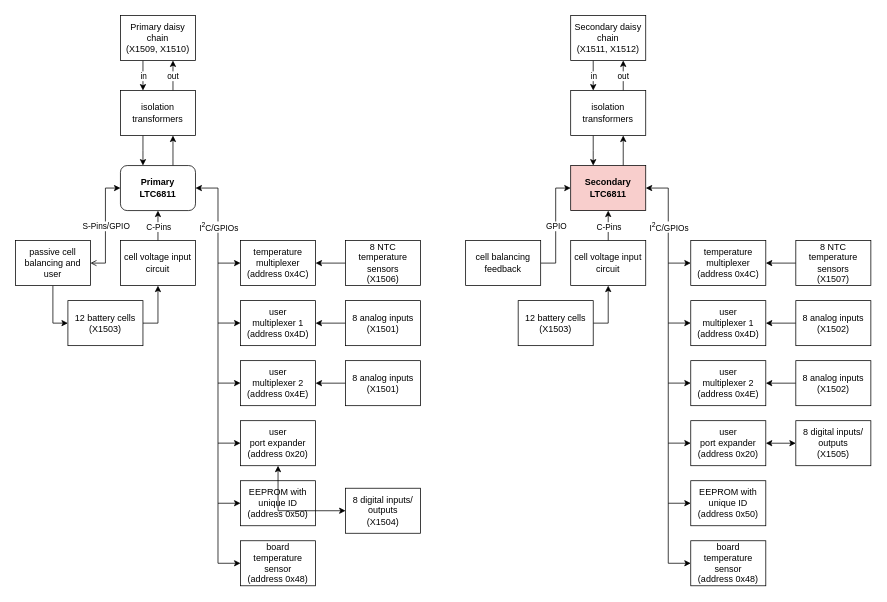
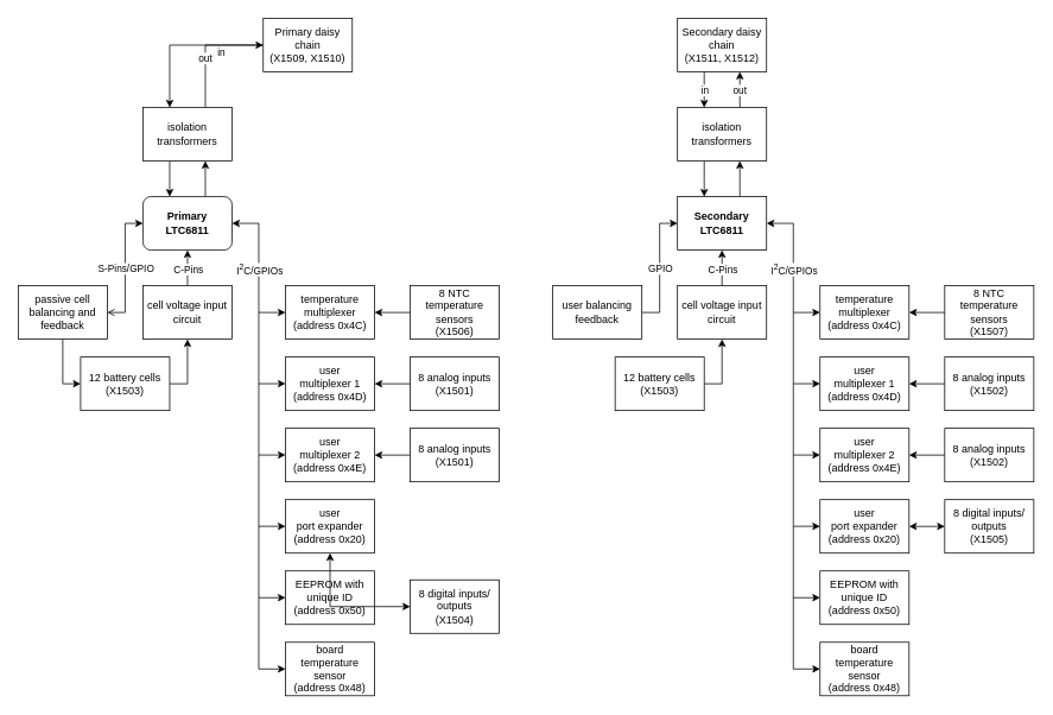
  <mxCell id="0" />
  <mxCell id="1" parent="0" />
  <mxCell id="2" value="" style="edgeStyle=orthogonalEdgeStyle;rounded=0;orthogonalLoop=1;jettySize=auto;html=1;" parent="1" source="4" target="8" edge="1"><mxGeometry relative="1" as="geometry"><Array as="points"><mxPoint x="190" y="100" /><mxPoint x="190" y="100" /></Array></mxGeometry></mxCell>
  <mxCell id="3" value="in" style="edgeLabel;html=1;align=center;verticalAlign=middle;resizable=0;points=[];" parent="2" vertex="1" connectable="0"><mxGeometry x="-0.44" y="-1" relative="1" as="geometry"><mxPoint x="1" y="9" as="offset" /></mxGeometry></mxCell>
- <mxCell id="4" value="Primary daisy chain&lt;br&gt;(X1509, X1510)" style="rounded=0;whiteSpace=wrap;html=1;" parent="1" vertex="1"><mxGeometry x="160" y="20" width="100" height="60" as="geometry" /></mxCell>
+ <mxCell id="4" value="Primary daisy chain&lt;br&gt;(X1509, X1510)" style="rounded=0;whiteSpace=wrap;html=1;" parent="1" vertex="1"><mxGeometry x="295" y="20" width="100" height="60" as="geometry" /></mxCell>
  <mxCell id="5" value="" style="edgeStyle=orthogonalEdgeStyle;rounded=0;orthogonalLoop=1;jettySize=auto;html=1;" parent="1" source="8" target="4" edge="1"><mxGeometry relative="1" as="geometry"><Array as="points"><mxPoint x="230" y="110" /><mxPoint x="230" y="110" /></Array></mxGeometry></mxCell>
  <mxCell id="6" value="out" style="edgeLabel;html=1;align=center;verticalAlign=middle;resizable=0;points=[];" parent="5" vertex="1" connectable="0"><mxGeometry x="-0.25" y="1" relative="1" as="geometry"><mxPoint y="-5" as="offset" /></mxGeometry></mxCell>
  <mxCell id="7" value="" style="edgeStyle=orthogonalEdgeStyle;rounded=0;orthogonalLoop=1;jettySize=auto;html=1;" parent="1" source="8" target="14" edge="1"><mxGeometry relative="1" as="geometry"><Array as="points"><mxPoint x="190" y="200" /><mxPoint x="190" y="200" /></Array></mxGeometry></mxCell>
  <mxCell id="8" value="isolation&lt;br&gt;transformers" style="rounded=0;whiteSpace=wrap;html=1;" parent="1" vertex="1"><mxGeometry x="160" y="120" width="100" height="60" as="geometry" /></mxCell>
  <mxCell id="9" value="" style="edgeStyle=orthogonalEdgeStyle;rounded=0;orthogonalLoop=1;jettySize=auto;html=1;" parent="1" source="14" target="8" edge="1"><mxGeometry relative="1" as="geometry"><Array as="points"><mxPoint x="230" y="210" /><mxPoint x="230" y="210" /></Array></mxGeometry></mxCell>
  <mxCell id="10" style="edgeStyle=orthogonalEdgeStyle;rounded=0;orthogonalLoop=1;jettySize=auto;html=1;entryX=1;entryY=0.5;entryDx=0;entryDy=0;startArrow=classic;startFill=1;endArrow=open;" parent="1" source="14" target="16" edge="1"><mxGeometry relative="1" as="geometry" /></mxCell>
  <mxCell id="11" value="S-Pins/GPIO" style="edgeLabel;html=1;align=center;verticalAlign=middle;resizable=0;points=[];" parent="10" vertex="1" connectable="0"><mxGeometry x="-0.215" y="-1" relative="1" as="geometry"><mxPoint x="1" y="15" as="offset" /></mxGeometry></mxCell>
  <mxCell id="12" style="edgeStyle=orthogonalEdgeStyle;rounded=0;orthogonalLoop=1;jettySize=auto;html=1;entryX=0;entryY=0.5;entryDx=0;entryDy=0;startArrow=classic;startFill=1;" parent="1" source="14" target="27" edge="1"><mxGeometry relative="1" as="geometry" /></mxCell>
  <mxCell id="13" value="I&lt;sup&gt;2&lt;/sup&gt;C/GPIOs" style="edgeLabel;html=1;align=center;verticalAlign=middle;resizable=0;points=[];" parent="12" vertex="1" connectable="0"><mxGeometry x="-0.78" y="-3" relative="1" as="geometry"><mxPoint x="3" y="19" as="offset" /></mxGeometry></mxCell>
  <mxCell id="14" value="Primary&lt;br&gt;LTC6811" style="whiteSpace=wrap;html=1;fontStyle=1;rounded=1;" parent="1" vertex="1"><mxGeometry x="160" y="220" width="100" height="60" as="geometry" /></mxCell>
  <mxCell id="15" value="" style="edgeStyle=orthogonalEdgeStyle;rounded=0;orthogonalLoop=1;jettySize=auto;html=1;entryX=0;entryY=0.5;entryDx=0;entryDy=0;" parent="1" source="16" target="21" edge="1"><mxGeometry relative="1" as="geometry" /></mxCell>
- <mxCell id="16" value="passive cell balancing and user" style="rounded=0;whiteSpace=wrap;html=1;" parent="1" vertex="1"><mxGeometry x="20" y="320" width="100" height="60" as="geometry" /></mxCell>
+ <mxCell id="16" value="passive cell balancing and feedback" style="rounded=0;whiteSpace=wrap;html=1;" parent="1" vertex="1"><mxGeometry x="20" y="320" width="100" height="60" as="geometry" /></mxCell>
  <mxCell id="17" value="" style="edgeStyle=orthogonalEdgeStyle;rounded=0;orthogonalLoop=1;jettySize=auto;html=1;" parent="1" source="19" target="14" edge="1"><mxGeometry relative="1" as="geometry" /></mxCell>
  <mxCell id="18" value="C-Pins" style="edgeLabel;html=1;align=center;verticalAlign=middle;resizable=0;points=[];" parent="17" vertex="1" connectable="0"><mxGeometry x="-0.078" y="-2" relative="1" as="geometry"><mxPoint x="-2" y="-1" as="offset" /></mxGeometry></mxCell>
  <mxCell id="19" value="cell voltage input circuit" style="rounded=0;whiteSpace=wrap;html=1;" parent="1" vertex="1"><mxGeometry x="160" y="320" width="100" height="60" as="geometry" /></mxCell>
  <mxCell id="20" style="edgeStyle=orthogonalEdgeStyle;rounded=0;orthogonalLoop=1;jettySize=auto;html=1;entryX=0.5;entryY=1;entryDx=0;entryDy=0;exitX=1;exitY=0.5;exitDx=0;exitDy=0;" parent="1" source="21" target="19" edge="1"><mxGeometry relative="1" as="geometry"><Array as="points"><mxPoint x="210" y="430" /></Array></mxGeometry></mxCell>
  <mxCell id="21" value="12 battery cells&lt;br&gt;(X1503)" style="rounded=0;whiteSpace=wrap;html=1;" parent="1" vertex="1"><mxGeometry x="90" y="400" width="100" height="60" as="geometry" /></mxCell>
  <mxCell id="22" value="temperature&lt;br&gt;multiplexer&lt;br&gt;(address 0x4C)" style="rounded=0;whiteSpace=wrap;html=1;" parent="1" vertex="1"><mxGeometry x="320" y="320" width="100" height="60" as="geometry" /></mxCell>
  <mxCell id="23" value="user&lt;br&gt;multiplexer 1&lt;br&gt;(address 0x4D)" style="rounded=0;whiteSpace=wrap;html=1;" parent="1" vertex="1"><mxGeometry x="320" y="400" width="100" height="60" as="geometry" /></mxCell>
  <mxCell id="24" value="user&lt;br&gt;multiplexer 2&lt;br&gt;(address 0x4E)" style="rounded=0;whiteSpace=wrap;html=1;" parent="1" vertex="1"><mxGeometry x="320" y="480" width="100" height="60" as="geometry" /></mxCell>
  <mxCell id="25" value="user&lt;br&gt;port expander&lt;br&gt;(address 0x20)" style="rounded=0;whiteSpace=wrap;html=1;" parent="1" vertex="1"><mxGeometry x="320" y="560" width="100" height="60" as="geometry" /></mxCell>
  <mxCell id="26" value="EEPROM with&lt;br&gt;unique ID&lt;br&gt;(address 0x50)" style="rounded=0;whiteSpace=wrap;html=1;" parent="1" vertex="1"><mxGeometry x="320" y="640" width="100" height="60" as="geometry" /></mxCell>
  <mxCell id="27" value="board temperature sensor&lt;br&gt;(address 0x48)" style="rounded=0;whiteSpace=wrap;html=1;" parent="1" vertex="1"><mxGeometry x="320" y="720" width="100" height="60" as="geometry" /></mxCell>
  <mxCell id="28" value="" style="edgeStyle=orthogonalEdgeStyle;rounded=0;orthogonalLoop=1;jettySize=auto;html=1;" parent="1" source="29" target="22" edge="1"><mxGeometry relative="1" as="geometry" /></mxCell>
  <mxCell id="29" value="8 NTC temperature sensors&lt;br&gt;(X1506)" style="rounded=0;whiteSpace=wrap;html=1;" parent="1" vertex="1"><mxGeometry x="460" y="320" width="100" height="60" as="geometry" /></mxCell>
  <mxCell id="30" value="" style="edgeStyle=orthogonalEdgeStyle;rounded=0;orthogonalLoop=1;jettySize=auto;html=1;" parent="1" source="31" target="23" edge="1"><mxGeometry relative="1" as="geometry" /></mxCell>
  <mxCell id="31" value="8 analog inputs&lt;br&gt;(X1501)" style="rounded=0;whiteSpace=wrap;html=1;" parent="1" vertex="1"><mxGeometry x="460" y="400" width="100" height="60" as="geometry" /></mxCell>
  <mxCell id="32" value="" style="edgeStyle=orthogonalEdgeStyle;rounded=0;orthogonalLoop=1;jettySize=auto;html=1;" parent="1" source="33" target="24" edge="1"><mxGeometry relative="1" as="geometry" /></mxCell>
  <mxCell id="33" value="8 analog inputs&lt;br&gt;(X1501)" style="rounded=0;whiteSpace=wrap;html=1;" parent="1" vertex="1"><mxGeometry x="460" y="480" width="100" height="60" as="geometry" /></mxCell>
  <mxCell id="34" value="" style="edgeStyle=orthogonalEdgeStyle;rounded=0;orthogonalLoop=1;jettySize=auto;html=1;startArrow=classic;startFill=1;" parent="1" source="35" target="25" edge="1"><mxGeometry relative="1" as="geometry" /></mxCell>
  <mxCell id="35" value="8 digital inputs/ outputs&lt;br&gt;(X1504)" style="rounded=0;whiteSpace=wrap;html=1;" parent="1" vertex="1"><mxGeometry x="460" y="650" width="100" height="60" as="geometry" /></mxCell>
  <mxCell id="36" value="" style="endArrow=classic;html=1;rounded=0;entryX=0;entryY=0.5;entryDx=0;entryDy=0;" parent="1" target="26" edge="1"><mxGeometry width="50" height="50" relative="1" as="geometry"><mxPoint x="290" y="670" as="sourcePoint" /><mxPoint x="290" y="560" as="targetPoint" /></mxGeometry></mxCell>
  <mxCell id="37" value="" style="endArrow=classic;html=1;rounded=0;entryX=0;entryY=0.5;entryDx=0;entryDy=0;" parent="1" edge="1"><mxGeometry width="50" height="50" relative="1" as="geometry"><mxPoint x="290" y="589.9" as="sourcePoint" /><mxPoint x="320" y="589.9" as="targetPoint" /></mxGeometry></mxCell>
  <mxCell id="38" value="" style="endArrow=classic;html=1;rounded=0;entryX=0;entryY=0.5;entryDx=0;entryDy=0;" parent="1" edge="1"><mxGeometry width="50" height="50" relative="1" as="geometry"><mxPoint x="290" y="509.9" as="sourcePoint" /><mxPoint x="320" y="509.9" as="targetPoint" /></mxGeometry></mxCell>
  <mxCell id="39" value="" style="endArrow=classic;html=1;rounded=0;entryX=0;entryY=0.5;entryDx=0;entryDy=0;" parent="1" edge="1"><mxGeometry width="50" height="50" relative="1" as="geometry"><mxPoint x="290" y="429.9" as="sourcePoint" /><mxPoint x="320" y="429.9" as="targetPoint" /></mxGeometry></mxCell>
  <mxCell id="40" value="" style="endArrow=classic;html=1;rounded=0;entryX=0;entryY=0.5;entryDx=0;entryDy=0;" parent="1" edge="1"><mxGeometry width="50" height="50" relative="1" as="geometry"><mxPoint x="290" y="350" as="sourcePoint" /><mxPoint x="320" y="350" as="targetPoint" /></mxGeometry></mxCell>
  <mxCell id="41" value="" style="edgeStyle=orthogonalEdgeStyle;rounded=0;orthogonalLoop=1;jettySize=auto;html=1;" parent="1" source="43" target="47" edge="1"><mxGeometry relative="1" as="geometry"><Array as="points"><mxPoint x="790" y="100" /><mxPoint x="790" y="100" /></Array></mxGeometry></mxCell>
  <mxCell id="42" value="in" style="edgeLabel;html=1;align=center;verticalAlign=middle;resizable=0;points=[];" parent="41" vertex="1" connectable="0"><mxGeometry x="-0.44" y="-1" relative="1" as="geometry"><mxPoint x="1" y="9" as="offset" /></mxGeometry></mxCell>
  <mxCell id="43" value="Secondary daisy chain&lt;br&gt;(X1511, X1512)" style="rounded=0;whiteSpace=wrap;html=1;" parent="1" vertex="1"><mxGeometry x="760" y="20" width="100" height="60" as="geometry" /></mxCell>
  <mxCell id="44" value="" style="edgeStyle=orthogonalEdgeStyle;rounded=0;orthogonalLoop=1;jettySize=auto;html=1;" parent="1" source="47" target="43" edge="1"><mxGeometry relative="1" as="geometry"><Array as="points"><mxPoint x="830" y="110" /><mxPoint x="830" y="110" /></Array></mxGeometry></mxCell>
  <mxCell id="45" value="out" style="edgeLabel;html=1;align=center;verticalAlign=middle;resizable=0;points=[];" parent="44" vertex="1" connectable="0"><mxGeometry x="-0.25" y="1" relative="1" as="geometry"><mxPoint y="-5" as="offset" /></mxGeometry></mxCell>
  <mxCell id="46" value="" style="edgeStyle=orthogonalEdgeStyle;rounded=0;orthogonalLoop=1;jettySize=auto;html=1;" parent="1" source="47" target="53" edge="1"><mxGeometry relative="1" as="geometry"><Array as="points"><mxPoint x="790" y="200" /><mxPoint x="790" y="200" /></Array></mxGeometry></mxCell>
  <mxCell id="47" value="isolation&lt;br&gt;transformers" style="rounded=0;whiteSpace=wrap;html=1;" parent="1" vertex="1"><mxGeometry x="760" y="120" width="100" height="60" as="geometry" /></mxCell>
  <mxCell id="48" value="" style="edgeStyle=orthogonalEdgeStyle;rounded=0;orthogonalLoop=1;jettySize=auto;html=1;" parent="1" source="53" target="47" edge="1"><mxGeometry relative="1" as="geometry"><Array as="points"><mxPoint x="830" y="210" /><mxPoint x="830" y="210" /></Array></mxGeometry></mxCell>
  <mxCell id="49" style="edgeStyle=orthogonalEdgeStyle;rounded=0;orthogonalLoop=1;jettySize=auto;html=1;entryX=1;entryY=0.5;entryDx=0;entryDy=0;startArrow=classic;startFill=1;endArrow=none;endFill=0;" parent="1" source="53" target="54" edge="1"><mxGeometry relative="1" as="geometry" /></mxCell>
  <mxCell id="50" value="GPIO" style="edgeLabel;html=1;align=center;verticalAlign=middle;resizable=0;points=[];" parent="49" vertex="1" connectable="0"><mxGeometry x="-0.215" y="-1" relative="1" as="geometry"><mxPoint x="1" y="15" as="offset" /></mxGeometry></mxCell>
  <mxCell id="51" style="edgeStyle=orthogonalEdgeStyle;rounded=0;orthogonalLoop=1;jettySize=auto;html=1;entryX=0;entryY=0.5;entryDx=0;entryDy=0;startArrow=classic;startFill=1;" parent="1" source="53" target="65" edge="1"><mxGeometry relative="1" as="geometry" /></mxCell>
  <mxCell id="52" value="I&lt;sup&gt;2&lt;/sup&gt;C/GPIOs" style="edgeLabel;html=1;align=center;verticalAlign=middle;resizable=0;points=[];" parent="51" vertex="1" connectable="0"><mxGeometry x="-0.78" y="-3" relative="1" as="geometry"><mxPoint x="3" y="19" as="offset" /></mxGeometry></mxCell>
- <mxCell id="53" value="Secondary&lt;br&gt;LTC6811" style="rounded=0;whiteSpace=wrap;html=1;fontStyle=1;fillColor=#f8cecc;" parent="1" vertex="1"><mxGeometry x="760" y="220" width="100" height="60" as="geometry" /></mxCell>
- <mxCell id="54" value="cell balancing feedback" style="rounded=0;whiteSpace=wrap;html=1;" parent="1" vertex="1"><mxGeometry x="620" y="320" width="100" height="60" as="geometry" /></mxCell>
+ <mxCell id="53" value="Secondary&lt;br&gt;LTC6811" style="rounded=0;whiteSpace=wrap;html=1;fontStyle=1" parent="1" vertex="1"><mxGeometry x="760" y="220" width="100" height="60" as="geometry" /></mxCell>
+ <mxCell id="54" value="user balancing feedback" style="rounded=0;whiteSpace=wrap;html=1;" parent="1" vertex="1"><mxGeometry x="620" y="320" width="100" height="60" as="geometry" /></mxCell>
  <mxCell id="55" value="" style="edgeStyle=orthogonalEdgeStyle;rounded=0;orthogonalLoop=1;jettySize=auto;html=1;" parent="1" source="57" target="53" edge="1"><mxGeometry relative="1" as="geometry" /></mxCell>
  <mxCell id="56" value="C-Pins" style="edgeLabel;html=1;align=center;verticalAlign=middle;resizable=0;points=[];" parent="55" vertex="1" connectable="0"><mxGeometry x="-0.078" y="-2" relative="1" as="geometry"><mxPoint x="-2" y="-1" as="offset" /></mxGeometry></mxCell>
  <mxCell id="57" value="cell voltage input circuit" style="rounded=0;whiteSpace=wrap;html=1;" parent="1" vertex="1"><mxGeometry x="760" y="320" width="100" height="60" as="geometry" /></mxCell>
  <mxCell id="58" style="edgeStyle=orthogonalEdgeStyle;rounded=0;orthogonalLoop=1;jettySize=auto;html=1;entryX=0.5;entryY=1;entryDx=0;entryDy=0;exitX=1;exitY=0.5;exitDx=0;exitDy=0;" parent="1" source="59" target="57" edge="1"><mxGeometry relative="1" as="geometry"><Array as="points"><mxPoint x="810" y="430" /></Array></mxGeometry></mxCell>
  <mxCell id="59" value="12 battery cells&lt;br&gt;(X1503)" style="rounded=0;whiteSpace=wrap;html=1;" parent="1" vertex="1"><mxGeometry x="690" y="400" width="100" height="60" as="geometry" /></mxCell>
  <mxCell id="60" value="temperature&lt;br&gt;multiplexer&lt;br&gt;(address 0x4C)" style="rounded=0;whiteSpace=wrap;html=1;" parent="1" vertex="1"><mxGeometry x="920" y="320" width="100" height="60" as="geometry" /></mxCell>
  <mxCell id="61" value="user&lt;br&gt;multiplexer 1&lt;br&gt;(address 0x4D)" style="rounded=0;whiteSpace=wrap;html=1;" parent="1" vertex="1"><mxGeometry x="920" y="400" width="100" height="60" as="geometry" /></mxCell>
  <mxCell id="62" value="user&lt;br&gt;multiplexer 2&lt;br&gt;(address 0x4E)" style="rounded=0;whiteSpace=wrap;html=1;" parent="1" vertex="1"><mxGeometry x="920" y="480" width="100" height="60" as="geometry" /></mxCell>
  <mxCell id="63" value="user&lt;br&gt;port expander&lt;br&gt;(address 0x20)" style="rounded=0;whiteSpace=wrap;html=1;" parent="1" vertex="1"><mxGeometry x="920" y="560" width="100" height="60" as="geometry" /></mxCell>
  <mxCell id="64" value="EEPROM with&lt;br&gt;unique ID&lt;br&gt;(address 0x50)" style="rounded=0;whiteSpace=wrap;html=1;" parent="1" vertex="1"><mxGeometry x="920" y="640" width="100" height="60" as="geometry" /></mxCell>
  <mxCell id="65" value="board temperature sensor&lt;br&gt;(address 0x48)" style="rounded=0;whiteSpace=wrap;html=1;" parent="1" vertex="1"><mxGeometry x="920" y="720" width="100" height="60" as="geometry" /></mxCell>
  <mxCell id="66" value="" style="edgeStyle=orthogonalEdgeStyle;rounded=0;orthogonalLoop=1;jettySize=auto;html=1;" parent="1" source="67" target="60" edge="1"><mxGeometry relative="1" as="geometry" /></mxCell>
  <mxCell id="67" value="8 NTC temperature sensors&lt;br&gt;(X1507)" style="rounded=0;whiteSpace=wrap;html=1;" parent="1" vertex="1"><mxGeometry x="1060" y="320" width="100" height="60" as="geometry" /></mxCell>
  <mxCell id="68" value="" style="edgeStyle=orthogonalEdgeStyle;rounded=0;orthogonalLoop=1;jettySize=auto;html=1;" parent="1" source="69" target="61" edge="1"><mxGeometry relative="1" as="geometry" /></mxCell>
  <mxCell id="69" value="8 analog inputs&lt;br&gt;(X1502)" style="rounded=0;whiteSpace=wrap;html=1;" parent="1" vertex="1"><mxGeometry x="1060" y="400" width="100" height="60" as="geometry" /></mxCell>
  <mxCell id="70" value="" style="edgeStyle=orthogonalEdgeStyle;rounded=0;orthogonalLoop=1;jettySize=auto;html=1;" parent="1" source="71" target="62" edge="1"><mxGeometry relative="1" as="geometry" /></mxCell>
  <mxCell id="71" value="8 analog inputs&lt;br&gt;(X1502)" style="rounded=0;whiteSpace=wrap;html=1;" parent="1" vertex="1"><mxGeometry x="1060" y="480" width="100" height="60" as="geometry" /></mxCell>
  <mxCell id="72" value="" style="edgeStyle=orthogonalEdgeStyle;rounded=0;orthogonalLoop=1;jettySize=auto;html=1;startArrow=classic;startFill=1;" parent="1" source="73" target="63" edge="1"><mxGeometry relative="1" as="geometry" /></mxCell>
  <mxCell id="73" value="8 digital inputs/ outputs&lt;br&gt;(X1505)" style="rounded=0;whiteSpace=wrap;html=1;" parent="1" vertex="1"><mxGeometry x="1060" y="560" width="100" height="60" as="geometry" /></mxCell>
  <mxCell id="74" value="" style="endArrow=classic;html=1;rounded=0;entryX=0;entryY=0.5;entryDx=0;entryDy=0;" parent="1" target="64" edge="1"><mxGeometry width="50" height="50" relative="1" as="geometry"><mxPoint x="890" y="670" as="sourcePoint" /><mxPoint x="890" y="560" as="targetPoint" /></mxGeometry></mxCell>
  <mxCell id="75" value="" style="endArrow=classic;html=1;rounded=0;entryX=0;entryY=0.5;entryDx=0;entryDy=0;" parent="1" edge="1"><mxGeometry width="50" height="50" relative="1" as="geometry"><mxPoint x="890" y="589.9" as="sourcePoint" /><mxPoint x="920" y="589.9" as="targetPoint" /></mxGeometry></mxCell>
  <mxCell id="76" value="" style="endArrow=classic;html=1;rounded=0;entryX=0;entryY=0.5;entryDx=0;entryDy=0;" parent="1" edge="1"><mxGeometry width="50" height="50" relative="1" as="geometry"><mxPoint x="890" y="509.9" as="sourcePoint" /><mxPoint x="920" y="509.9" as="targetPoint" /></mxGeometry></mxCell>
  <mxCell id="77" value="" style="endArrow=classic;html=1;rounded=0;entryX=0;entryY=0.5;entryDx=0;entryDy=0;" parent="1" edge="1"><mxGeometry width="50" height="50" relative="1" as="geometry"><mxPoint x="890" y="429.9" as="sourcePoint" /><mxPoint x="920" y="429.9" as="targetPoint" /></mxGeometry></mxCell>
  <mxCell id="78" value="" style="endArrow=classic;html=1;rounded=0;entryX=0;entryY=0.5;entryDx=0;entryDy=0;" parent="1" edge="1"><mxGeometry width="50" height="50" relative="1" as="geometry"><mxPoint x="890" y="350" as="sourcePoint" /><mxPoint x="920" y="350" as="targetPoint" /></mxGeometry></mxCell>
